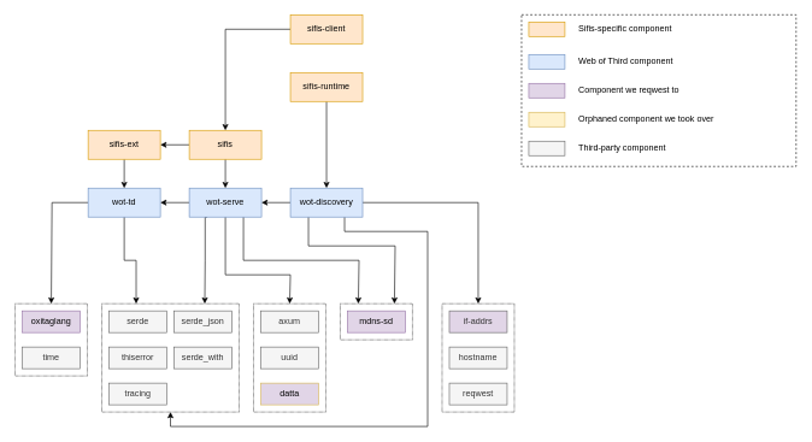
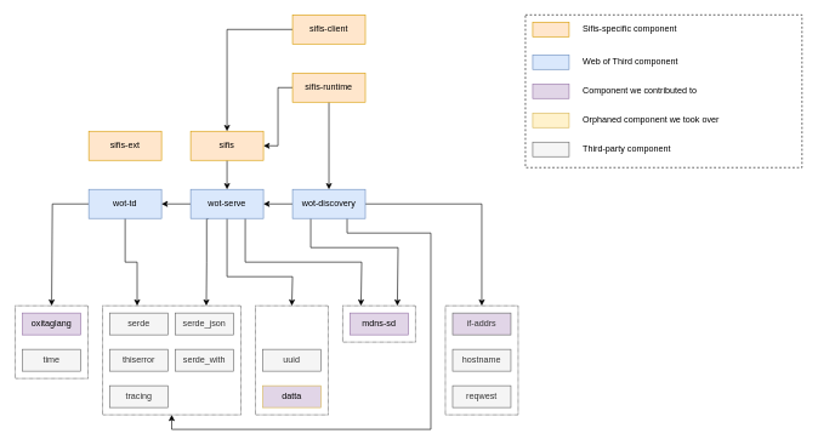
  <mxCell id="0" />
  <mxCell id="1" parent="0" />
  <mxCell id="2" value="" style="rounded=0;whiteSpace=wrap;html=1;fillColor=none;dashed=1;dashPattern=1 1;" vertex="1" parent="1"><mxGeometry x="350.01" y="420" width="100" height="150" as="geometry" /></mxCell>
  <mxCell id="3" style="edgeStyle=orthogonalEdgeStyle;rounded=0;orthogonalLoop=1;jettySize=auto;html=1;exitX=0.5;exitY=1;exitDx=0;exitDy=0;" edge="1" parent="1" source="5" target="34"><mxGeometry relative="1" as="geometry" /></mxCell>
+ <mxCell id="4" style="edgeStyle=orthogonalEdgeStyle;rounded=0;orthogonalLoop=1;jettySize=auto;html=1;exitX=0;exitY=0.5;exitDx=0;exitDy=0;entryX=1;entryY=0.5;entryDx=0;entryDy=0;" edge="1" parent="1" source="5" target="39"><mxGeometry relative="1" as="geometry" /></mxCell>
  <mxCell id="5" value="sifis-runtime" style="rounded=0;whiteSpace=wrap;html=1;fillColor=#ffe6cc;strokeColor=#d79b00;flipV=1;flipH=0;" parent="1" vertex="1"><mxGeometry x="401" y="100" width="100" height="40" as="geometry" /></mxCell>
  <mxCell id="6" style="edgeStyle=orthogonalEdgeStyle;rounded=0;orthogonalLoop=1;jettySize=auto;html=1;exitX=0;exitY=0.5;exitDx=0;exitDy=0;entryX=0.5;entryY=0;entryDx=0;entryDy=0;" edge="1" parent="1" source="7" target="39"><mxGeometry relative="1" as="geometry" /></mxCell>
  <mxCell id="7" value="sifis-client" style="rounded=0;whiteSpace=wrap;html=1;fillColor=#ffe6cc;strokeColor=#d79b00;flipV=1;flipH=0;" parent="1" vertex="1"><mxGeometry x="401" y="20" width="100" height="40" as="geometry" /></mxCell>
  <mxCell id="8" value="oxitaglang" style="rounded=0;whiteSpace=wrap;html=1;fillColor=#e1d5e7;strokeColor=#9673a6;" parent="1" vertex="1"><mxGeometry x="30" y="430" width="80" height="30" as="geometry" /></mxCell>
  <mxCell id="9" value="serde" style="rounded=0;whiteSpace=wrap;html=1;fillColor=#f5f5f5;fontColor=#333333;strokeColor=#666666;" parent="1" vertex="1"><mxGeometry x="150" y="430" width="80" height="30" as="geometry" /></mxCell>
  <mxCell id="10" value="serde_json" style="rounded=0;whiteSpace=wrap;html=1;fillColor=#f5f5f5;fontColor=#333333;strokeColor=#666666;" parent="1" vertex="1"><mxGeometry x="240" y="430" width="80" height="30" as="geometry" /></mxCell>
  <mxCell id="11" value="serde_with" style="rounded=0;whiteSpace=wrap;html=1;fillColor=#f5f5f5;fontColor=#333333;strokeColor=#666666;" parent="1" vertex="1"><mxGeometry x="240" y="480" width="80" height="30" as="geometry" /></mxCell>
  <mxCell id="12" value="thiserror" style="rounded=0;whiteSpace=wrap;html=1;fillColor=#f5f5f5;fontColor=#333333;strokeColor=#666666;" parent="1" vertex="1"><mxGeometry x="150" y="480" width="80" height="30" as="geometry" /></mxCell>
  <mxCell id="13" value="time" style="rounded=0;whiteSpace=wrap;html=1;fillColor=#f5f5f5;fontColor=#333333;strokeColor=#666666;" parent="1" vertex="1"><mxGeometry x="30" y="480" width="80" height="30" as="geometry" /></mxCell>
  <mxCell id="14" value="mdns-sd" style="rounded=0;whiteSpace=wrap;html=1;fillColor=#e1d5e7;strokeColor=#9673a6;" parent="1" vertex="1"><mxGeometry x="480" y="430" width="80" height="30" as="geometry" /></mxCell>
  <mxCell id="15" value="&lt;div style=&quot;text-align: start;&quot;&gt;if-addrs&lt;/div&gt;" style="rounded=0;whiteSpace=wrap;html=1;fillColor=#e1d5e7;fontColor=#333333;strokeColor=#666666;" parent="1" vertex="1"><mxGeometry x="621" y="430" width="80" height="30" as="geometry" /></mxCell>
  <mxCell id="16" value="&lt;div style=&quot;text-align: start;&quot;&gt;hostname&lt;/div&gt;" style="rounded=0;whiteSpace=wrap;html=1;fillColor=#f5f5f5;fontColor=#333333;strokeColor=#666666;" parent="1" vertex="1"><mxGeometry x="621" y="480" width="80" height="30" as="geometry" /></mxCell>
- <mxCell id="17" value="&lt;div style=&quot;text-align: start;&quot;&gt;axum&lt;/div&gt;" style="rounded=0;whiteSpace=wrap;html=1;fillColor=#f5f5f5;fontColor=#333333;strokeColor=#666666;" parent="1" vertex="1"><mxGeometry x="360.01" y="430" width="80" height="30" as="geometry" /></mxCell>
  <mxCell id="18" value="&lt;div style=&quot;text-align: start;&quot;&gt;uuid&lt;/div&gt;" style="rounded=0;whiteSpace=wrap;html=1;fillColor=#f5f5f5;fontColor=#333333;strokeColor=#666666;" parent="1" vertex="1"><mxGeometry x="360.01" y="480" width="80" height="30" as="geometry" /></mxCell>
  <mxCell id="19" value="&lt;div style=&quot;text-align: start;&quot;&gt;datta&lt;/div&gt;" style="rounded=0;whiteSpace=wrap;html=1;fillColor=#e1d5e7;strokeColor=#d6b656;" parent="1" vertex="1"><mxGeometry x="360.01" y="530" width="80" height="30" as="geometry" /></mxCell>
  <mxCell id="20" value="reqwest" style="rounded=0;whiteSpace=wrap;html=1;fillColor=#f5f5f5;fontColor=#333333;strokeColor=#666666;" parent="1" vertex="1"><mxGeometry x="621" y="530" width="80" height="30" as="geometry" /></mxCell>
  <mxCell id="21" value="tracing" style="rounded=0;whiteSpace=wrap;html=1;fillColor=#f5f5f5;fontColor=#333333;strokeColor=#666666;" parent="1" vertex="1"><mxGeometry x="150" y="530" width="80" height="30" as="geometry" /></mxCell>
  <mxCell id="22" style="edgeStyle=orthogonalEdgeStyle;rounded=0;orthogonalLoop=1;jettySize=auto;html=1;exitX=0;exitY=0.5;exitDx=0;exitDy=0;entryX=0.5;entryY=0;entryDx=0;entryDy=0;" edge="1" parent="1" source="24" target="40"><mxGeometry relative="1" as="geometry"><Array as="points"><mxPoint x="71" y="280" /></Array></mxGeometry></mxCell>
  <mxCell id="23" style="edgeStyle=orthogonalEdgeStyle;rounded=0;orthogonalLoop=1;jettySize=auto;html=1;exitX=0.5;exitY=1;exitDx=0;exitDy=0;entryX=0.25;entryY=0;entryDx=0;entryDy=0;" edge="1" parent="1" source="24" target="41"><mxGeometry relative="1" as="geometry" /></mxCell>
  <mxCell id="24" value="wot-td" style="rounded=0;whiteSpace=wrap;html=1;fillColor=#dae8fc;strokeColor=#6c8ebf;flipV=1;flipH=0;container=0;" parent="1" vertex="1"><mxGeometry x="121" y="260" width="100" height="40" as="geometry" /></mxCell>
  <mxCell id="25" style="edgeStyle=orthogonalEdgeStyle;rounded=0;orthogonalLoop=1;jettySize=auto;html=1;exitX=0;exitY=0.5;exitDx=0;exitDy=0;entryX=1;entryY=0.5;entryDx=0;entryDy=0;" edge="1" parent="1" source="29" target="24"><mxGeometry relative="1" as="geometry" /></mxCell>
  <mxCell id="26" style="edgeStyle=orthogonalEdgeStyle;rounded=0;orthogonalLoop=1;jettySize=auto;html=1;exitX=0.5;exitY=1;exitDx=0;exitDy=0;entryX=0.5;entryY=0;entryDx=0;entryDy=0;" edge="1" parent="1" source="29" target="2"><mxGeometry relative="1" as="geometry"><Array as="points"><mxPoint x="311" y="380" /><mxPoint x="401" y="380" /></Array></mxGeometry></mxCell>
  <mxCell id="27" style="edgeStyle=orthogonalEdgeStyle;rounded=0;orthogonalLoop=1;jettySize=auto;html=1;exitX=0.75;exitY=1;exitDx=0;exitDy=0;entryX=0.25;entryY=0;entryDx=0;entryDy=0;" edge="1" parent="1" source="29" target="43"><mxGeometry relative="1" as="geometry"><Array as="points"><mxPoint x="336" y="360" /><mxPoint x="496" y="360" /></Array></mxGeometry></mxCell>
  <mxCell id="28" style="edgeStyle=orthogonalEdgeStyle;rounded=0;orthogonalLoop=1;jettySize=auto;html=1;exitX=0.25;exitY=1;exitDx=0;exitDy=0;entryX=0.75;entryY=0;entryDx=0;entryDy=0;" edge="1" parent="1" source="29" target="41"><mxGeometry relative="1" as="geometry"><Array as="points"><mxPoint x="283" y="300" /><mxPoint x="283" y="360" /></Array></mxGeometry></mxCell>
  <mxCell id="29" value="wot-serve" style="rounded=0;whiteSpace=wrap;html=1;fillColor=#dae8fc;strokeColor=#6c8ebf;flipV=1;flipH=0;container=0;" parent="1" vertex="1"><mxGeometry x="261.006" y="260" width="100" height="40" as="geometry" /></mxCell>
  <mxCell id="30" style="edgeStyle=orthogonalEdgeStyle;rounded=0;orthogonalLoop=1;jettySize=auto;html=1;exitX=0;exitY=0.5;exitDx=0;exitDy=0;entryX=1;entryY=0.5;entryDx=0;entryDy=0;" edge="1" parent="1" source="34" target="29"><mxGeometry relative="1" as="geometry" /></mxCell>
  <mxCell id="31" style="edgeStyle=orthogonalEdgeStyle;rounded=0;orthogonalLoop=1;jettySize=auto;html=1;exitX=1;exitY=0.5;exitDx=0;exitDy=0;entryX=0.5;entryY=0;entryDx=0;entryDy=0;" edge="1" parent="1" source="34" target="42"><mxGeometry relative="1" as="geometry" /></mxCell>
  <mxCell id="32" style="edgeStyle=orthogonalEdgeStyle;rounded=0;orthogonalLoop=1;jettySize=auto;html=1;exitX=0.25;exitY=1;exitDx=0;exitDy=0;entryX=0.75;entryY=0;entryDx=0;entryDy=0;" edge="1" parent="1" source="34" target="43"><mxGeometry relative="1" as="geometry"><Array as="points"><mxPoint x="426" y="340" /><mxPoint x="546" y="340" /></Array></mxGeometry></mxCell>
  <mxCell id="33" style="edgeStyle=orthogonalEdgeStyle;rounded=0;orthogonalLoop=1;jettySize=auto;html=1;exitX=0.75;exitY=1;exitDx=0;exitDy=0;entryX=0.5;entryY=1;entryDx=0;entryDy=0;" edge="1" parent="1" source="34" target="41"><mxGeometry relative="1" as="geometry"><Array as="points"><mxPoint x="476" y="320" /><mxPoint x="591" y="320" /><mxPoint x="591" y="590" /><mxPoint x="235" y="590" /></Array></mxGeometry></mxCell>
  <mxCell id="34" value="wot-discovery" style="rounded=0;whiteSpace=wrap;html=1;fillColor=#dae8fc;strokeColor=#6c8ebf;flipV=1;flipH=0;container=0;" parent="1" vertex="1"><mxGeometry x="400.998" y="260" width="100" height="40" as="geometry" /></mxCell>
- <mxCell id="35" style="edgeStyle=orthogonalEdgeStyle;rounded=0;orthogonalLoop=1;jettySize=auto;html=1;exitX=0.5;exitY=1;exitDx=0;exitDy=0;" edge="1" parent="1" source="36" target="24"><mxGeometry relative="1" as="geometry" /></mxCell>
  <mxCell id="36" value="sifis-ext" style="rounded=0;whiteSpace=wrap;html=1;fillColor=#ffe6cc;strokeColor=#d79b00;flipV=1;flipH=0;container=0;" parent="1" vertex="1"><mxGeometry x="121" y="180" width="100" height="40" as="geometry" /></mxCell>
  <mxCell id="37" style="edgeStyle=orthogonalEdgeStyle;rounded=0;orthogonalLoop=1;jettySize=auto;html=1;exitX=0.5;exitY=1;exitDx=0;exitDy=0;entryX=0.5;entryY=0;entryDx=0;entryDy=0;" edge="1" parent="1" source="39" target="29"><mxGeometry relative="1" as="geometry" /></mxCell>
- <mxCell id="38" style="edgeStyle=orthogonalEdgeStyle;rounded=0;orthogonalLoop=1;jettySize=auto;html=1;exitX=0;exitY=0.5;exitDx=0;exitDy=0;entryX=1;entryY=0.5;entryDx=0;entryDy=0;" edge="1" parent="1" source="39" target="36"><mxGeometry relative="1" as="geometry" /></mxCell>
  <mxCell id="39" value="sifis" style="rounded=0;whiteSpace=wrap;html=1;fillColor=#ffe6cc;strokeColor=#d79b00;flipV=1;flipH=0;container=0;" parent="1" vertex="1"><mxGeometry x="261.005" y="180" width="100" height="40" as="geometry" /></mxCell>
  <mxCell id="40" value="" style="rounded=0;whiteSpace=wrap;html=1;fillColor=none;dashed=1;dashPattern=1 1;" vertex="1" parent="1"><mxGeometry x="20" y="420" width="100" height="100" as="geometry" /></mxCell>
  <mxCell id="41" value="" style="rounded=0;whiteSpace=wrap;html=1;fillColor=none;dashed=1;dashPattern=1 1;" vertex="1" parent="1"><mxGeometry x="140" y="420" width="190" height="150" as="geometry" /></mxCell>
  <mxCell id="42" value="" style="rounded=0;whiteSpace=wrap;html=1;fillColor=none;dashed=1;dashPattern=1 1;" vertex="1" parent="1"><mxGeometry x="611" y="420" width="100" height="150" as="geometry" /></mxCell>
  <mxCell id="43" value="" style="rounded=0;whiteSpace=wrap;html=1;fillColor=none;dashed=1;dashPattern=1 1;" vertex="1" parent="1"><mxGeometry x="470" y="420" width="100" height="50" as="geometry" /></mxCell>
  <mxCell id="44" value="" style="rounded=0;whiteSpace=wrap;html=1;dashed=1;fillColor=none;" vertex="1" parent="1"><mxGeometry x="721" y="20" width="380" height="210" as="geometry" /></mxCell>
  <mxCell id="45" value="" style="rounded=0;whiteSpace=wrap;html=1;fillColor=#ffe6cc;strokeColor=#d79b00;" vertex="1" parent="1"><mxGeometry x="731" y="30" width="50" height="20" as="geometry" /></mxCell>
  <mxCell id="46" value="Sifis-specific component" style="text;html=1;strokeColor=none;fillColor=none;align=left;verticalAlign=middle;whiteSpace=wrap;rounded=0;" vertex="1" parent="1"><mxGeometry x="798" y="25" width="213" height="30" as="geometry" /></mxCell>
  <mxCell id="47" value="" style="rounded=0;whiteSpace=wrap;html=1;fillColor=#dae8fc;strokeColor=#6c8ebf;" vertex="1" parent="1"><mxGeometry x="731" y="75" width="50" height="20" as="geometry" /></mxCell>
  <mxCell id="48" value="Web of Third component" style="text;html=1;strokeColor=none;fillColor=none;align=left;verticalAlign=middle;whiteSpace=wrap;rounded=0;" vertex="1" parent="1"><mxGeometry x="798" y="70" width="213" height="30" as="geometry" /></mxCell>
  <mxCell id="49" value="" style="rounded=0;whiteSpace=wrap;html=1;fillColor=#e1d5e7;strokeColor=#9673a6;" vertex="1" parent="1"><mxGeometry x="731" y="115" width="50" height="20" as="geometry" /></mxCell>
- <mxCell id="50" value="Component we reqwest to" style="text;html=1;strokeColor=none;fillColor=none;align=left;verticalAlign=middle;whiteSpace=wrap;rounded=0;" vertex="1" parent="1"><mxGeometry x="798" y="110" width="283" height="30" as="geometry" /></mxCell>
+ <mxCell id="50" value="Component we contributed to" style="text;html=1;strokeColor=none;fillColor=none;align=left;verticalAlign=middle;whiteSpace=wrap;rounded=0;" vertex="1" parent="1"><mxGeometry x="798" y="110" width="283" height="30" as="geometry" /></mxCell>
  <mxCell id="51" value="" style="rounded=0;whiteSpace=wrap;html=1;fillColor=#fff2cc;strokeColor=#d6b656;" vertex="1" parent="1"><mxGeometry x="731" y="155" width="50" height="20" as="geometry" /></mxCell>
  <mxCell id="52" value="Orphaned component we took over" style="text;html=1;strokeColor=none;fillColor=none;align=left;verticalAlign=middle;whiteSpace=wrap;rounded=0;" vertex="1" parent="1"><mxGeometry x="798" y="150" width="283" height="30" as="geometry" /></mxCell>
  <mxCell id="53" value="" style="rounded=0;whiteSpace=wrap;html=1;fillColor=#f5f5f5;strokeColor=#666666;fontColor=#333333;" vertex="1" parent="1"><mxGeometry x="731" y="195" width="50" height="20" as="geometry" /></mxCell>
  <mxCell id="54" value="Third-party component" style="text;html=1;strokeColor=none;fillColor=none;align=left;verticalAlign=middle;whiteSpace=wrap;rounded=0;" vertex="1" parent="1"><mxGeometry x="798" y="190" width="283" height="30" as="geometry" /></mxCell>
